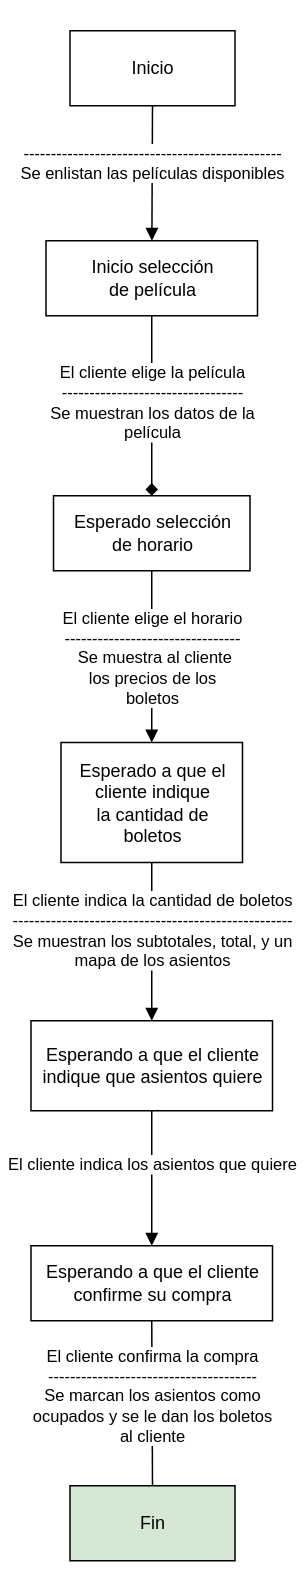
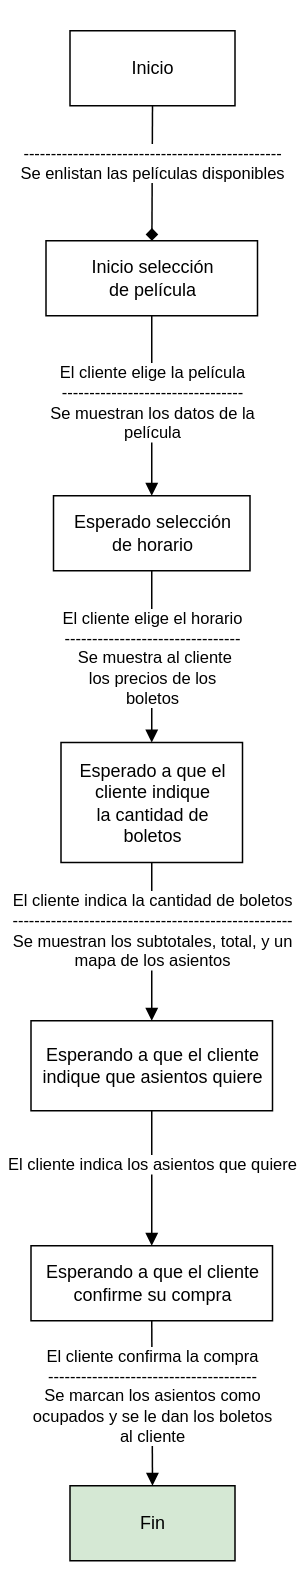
  <mxCell id="0" />
  <mxCell id="1" parent="0" />
  <mxCell id="2" value="Inicio" style="html=1;" parent="1" vertex="1"><mxGeometry x="46" y="20" width="110" height="50" as="geometry" /></mxCell>
  <mxCell id="3" value="Inicio selección&lt;br&gt;de película" style="html=1;" parent="1" vertex="1"><mxGeometry x="30" y="160" width="141" height="50" as="geometry" /></mxCell>
- <mxCell id="4" value="-----------------------------------------------&lt;br&gt;Se enlistan las películas disponibles" style="html=1;verticalAlign=bottom;endArrow=block;rounded=0;exitX=0.5;exitY=1;exitDx=0;exitDy=0;" parent="1" source="2" target="3" edge="1"><mxGeometry x="0.2" width="80" relative="1" as="geometry"><mxPoint x="57" y="480" as="sourcePoint" /><mxPoint x="137" y="480" as="targetPoint" /><mxPoint as="offset" /></mxGeometry></mxCell>
+ <mxCell id="4" value="-----------------------------------------------&lt;br&gt;Se enlistan las películas disponibles" style="html=1;verticalAlign=bottom;endArrow=diamond;rounded=0;exitX=0.5;exitY=1;exitDx=0;exitDy=0;" parent="1" source="2" target="3" edge="1"><mxGeometry x="0.2" width="80" relative="1" as="geometry"><mxPoint x="57" y="480" as="sourcePoint" /><mxPoint x="137" y="480" as="targetPoint" /><mxPoint as="offset" /></mxGeometry></mxCell>
  <mxCell id="5" value="Esperado selección&lt;br&gt;de horario" style="html=1;" parent="1" vertex="1"><mxGeometry x="35" y="330" width="131" height="50" as="geometry" /></mxCell>
- <mxCell id="6" value="El cliente elige la película&lt;br&gt;---------------------------------&lt;br&gt;Se muestran los datos de la&lt;br&gt;película" style="html=1;verticalAlign=bottom;endArrow=diamond;rounded=0;exitX=0.5;exitY=1;exitDx=0;exitDy=0;entryX=0.5;entryY=0;entryDx=0;entryDy=0;" parent="1" source="3" target="5" edge="1"><mxGeometry x="0.455" width="80" relative="1" as="geometry"><mxPoint x="117" y="260" as="sourcePoint" /><mxPoint x="197" y="260" as="targetPoint" /><mxPoint as="offset" /></mxGeometry></mxCell>
+ <mxCell id="6" value="El cliente elige la película&lt;br&gt;---------------------------------&lt;br&gt;Se muestran los datos de la&lt;br&gt;película" style="html=1;verticalAlign=bottom;endArrow=block;rounded=0;exitX=0.5;exitY=1;exitDx=0;exitDy=0;entryX=0.5;entryY=0;entryDx=0;entryDy=0;" parent="1" source="3" target="5" edge="1"><mxGeometry x="0.455" width="80" relative="1" as="geometry"><mxPoint x="117" y="260" as="sourcePoint" /><mxPoint x="197" y="260" as="targetPoint" /><mxPoint as="offset" /></mxGeometry></mxCell>
  <mxCell id="7" value="Esperado a que el&lt;br&gt;cliente indique&lt;br&gt;la cantidad de&lt;br&gt;boletos" style="html=1;" parent="1" vertex="1"><mxGeometry x="40" y="494.5" width="121" height="80" as="geometry" /></mxCell>
  <mxCell id="8" value="El cliente elige el horario&lt;br&gt;--------------------------------&lt;br&gt;&amp;nbsp;Se muestra al cliente&lt;br&gt;los precios de los&lt;br&gt;boletos" style="html=1;verticalAlign=bottom;endArrow=block;rounded=0;exitX=0.5;exitY=1;exitDx=0;exitDy=0;entryX=0.5;entryY=0;entryDx=0;entryDy=0;" parent="1" source="5" target="7" edge="1"><mxGeometry x="0.636" width="80" relative="1" as="geometry"><mxPoint x="97" y="660" as="sourcePoint" /><mxPoint x="177" y="660" as="targetPoint" /><mxPoint as="offset" /></mxGeometry></mxCell>
  <mxCell id="9" value="Esperando a que el cliente&lt;br&gt;indique que asientos quiere" style="html=1;" vertex="1" parent="1"><mxGeometry x="20" y="680" width="161" height="60" as="geometry" /></mxCell>
  <mxCell id="10" value="El cliente indica la cantidad de boletos&lt;br&gt;---------------------------------------------------&lt;br&gt;Se muestran los subtotales, total, y un&lt;br&gt;mapa de los asientos" style="html=1;verticalAlign=bottom;endArrow=block;rounded=0;exitX=0.5;exitY=1;exitDx=0;exitDy=0;entryX=0.5;entryY=0;entryDx=0;entryDy=0;" edge="1" parent="1" source="7" target="9"><mxGeometry x="0.41" width="80" relative="1" as="geometry"><mxPoint x="127" y="630" as="sourcePoint" /><mxPoint x="207" y="630" as="targetPoint" /><mxPoint as="offset" /></mxGeometry></mxCell>
  <mxCell id="11" value="Esperando a que el cliente&lt;br&gt;confirme su compra" style="html=1;" vertex="1" parent="1"><mxGeometry x="20" y="830" width="161" height="50" as="geometry" /></mxCell>
  <mxCell id="12" value="El cliente indica los asientos que quiere" style="html=1;verticalAlign=bottom;endArrow=block;rounded=0;exitX=0.5;exitY=1;exitDx=0;exitDy=0;entryX=0.5;entryY=0;entryDx=0;entryDy=0;" edge="1" parent="1" source="9" target="11"><mxGeometry width="80" relative="1" as="geometry"><mxPoint x="277" y="790" as="sourcePoint" /><mxPoint x="357" y="790" as="targetPoint" /></mxGeometry></mxCell>
  <mxCell id="13" value="Fin" style="html=1;fillColor=#d5e8d4;" vertex="1" parent="1"><mxGeometry x="46" y="990" width="110" height="50" as="geometry" /></mxCell>
- <mxCell id="14" value="El cliente confirma la compra&lt;br&gt;--------------------------------------&lt;br&gt;Se marcan los asientos como&lt;br&gt;ocupados y se le dan los boletos&lt;br&gt;al cliente" style="html=1;verticalAlign=bottom;endArrow=none;rounded=0;exitX=0.5;exitY=1;exitDx=0;exitDy=0;entryX=0.5;entryY=0;entryDx=0;entryDy=0;" edge="1" parent="1" source="11" target="13"><mxGeometry x="0.556" width="80" relative="1" as="geometry"><mxPoint x="127" y="920" as="sourcePoint" /><mxPoint x="207" y="920" as="targetPoint" /><mxPoint as="offset" /></mxGeometry></mxCell>
+ <mxCell id="14" value="El cliente confirma la compra&lt;br&gt;--------------------------------------&lt;br&gt;Se marcan los asientos como&lt;br&gt;ocupados y se le dan los boletos&lt;br&gt;al cliente" style="html=1;verticalAlign=bottom;endArrow=block;rounded=0;exitX=0.5;exitY=1;exitDx=0;exitDy=0;entryX=0.5;entryY=0;entryDx=0;entryDy=0;" edge="1" parent="1" source="11" target="13"><mxGeometry x="0.556" width="80" relative="1" as="geometry"><mxPoint x="127" y="920" as="sourcePoint" /><mxPoint x="207" y="920" as="targetPoint" /><mxPoint as="offset" /></mxGeometry></mxCell>
